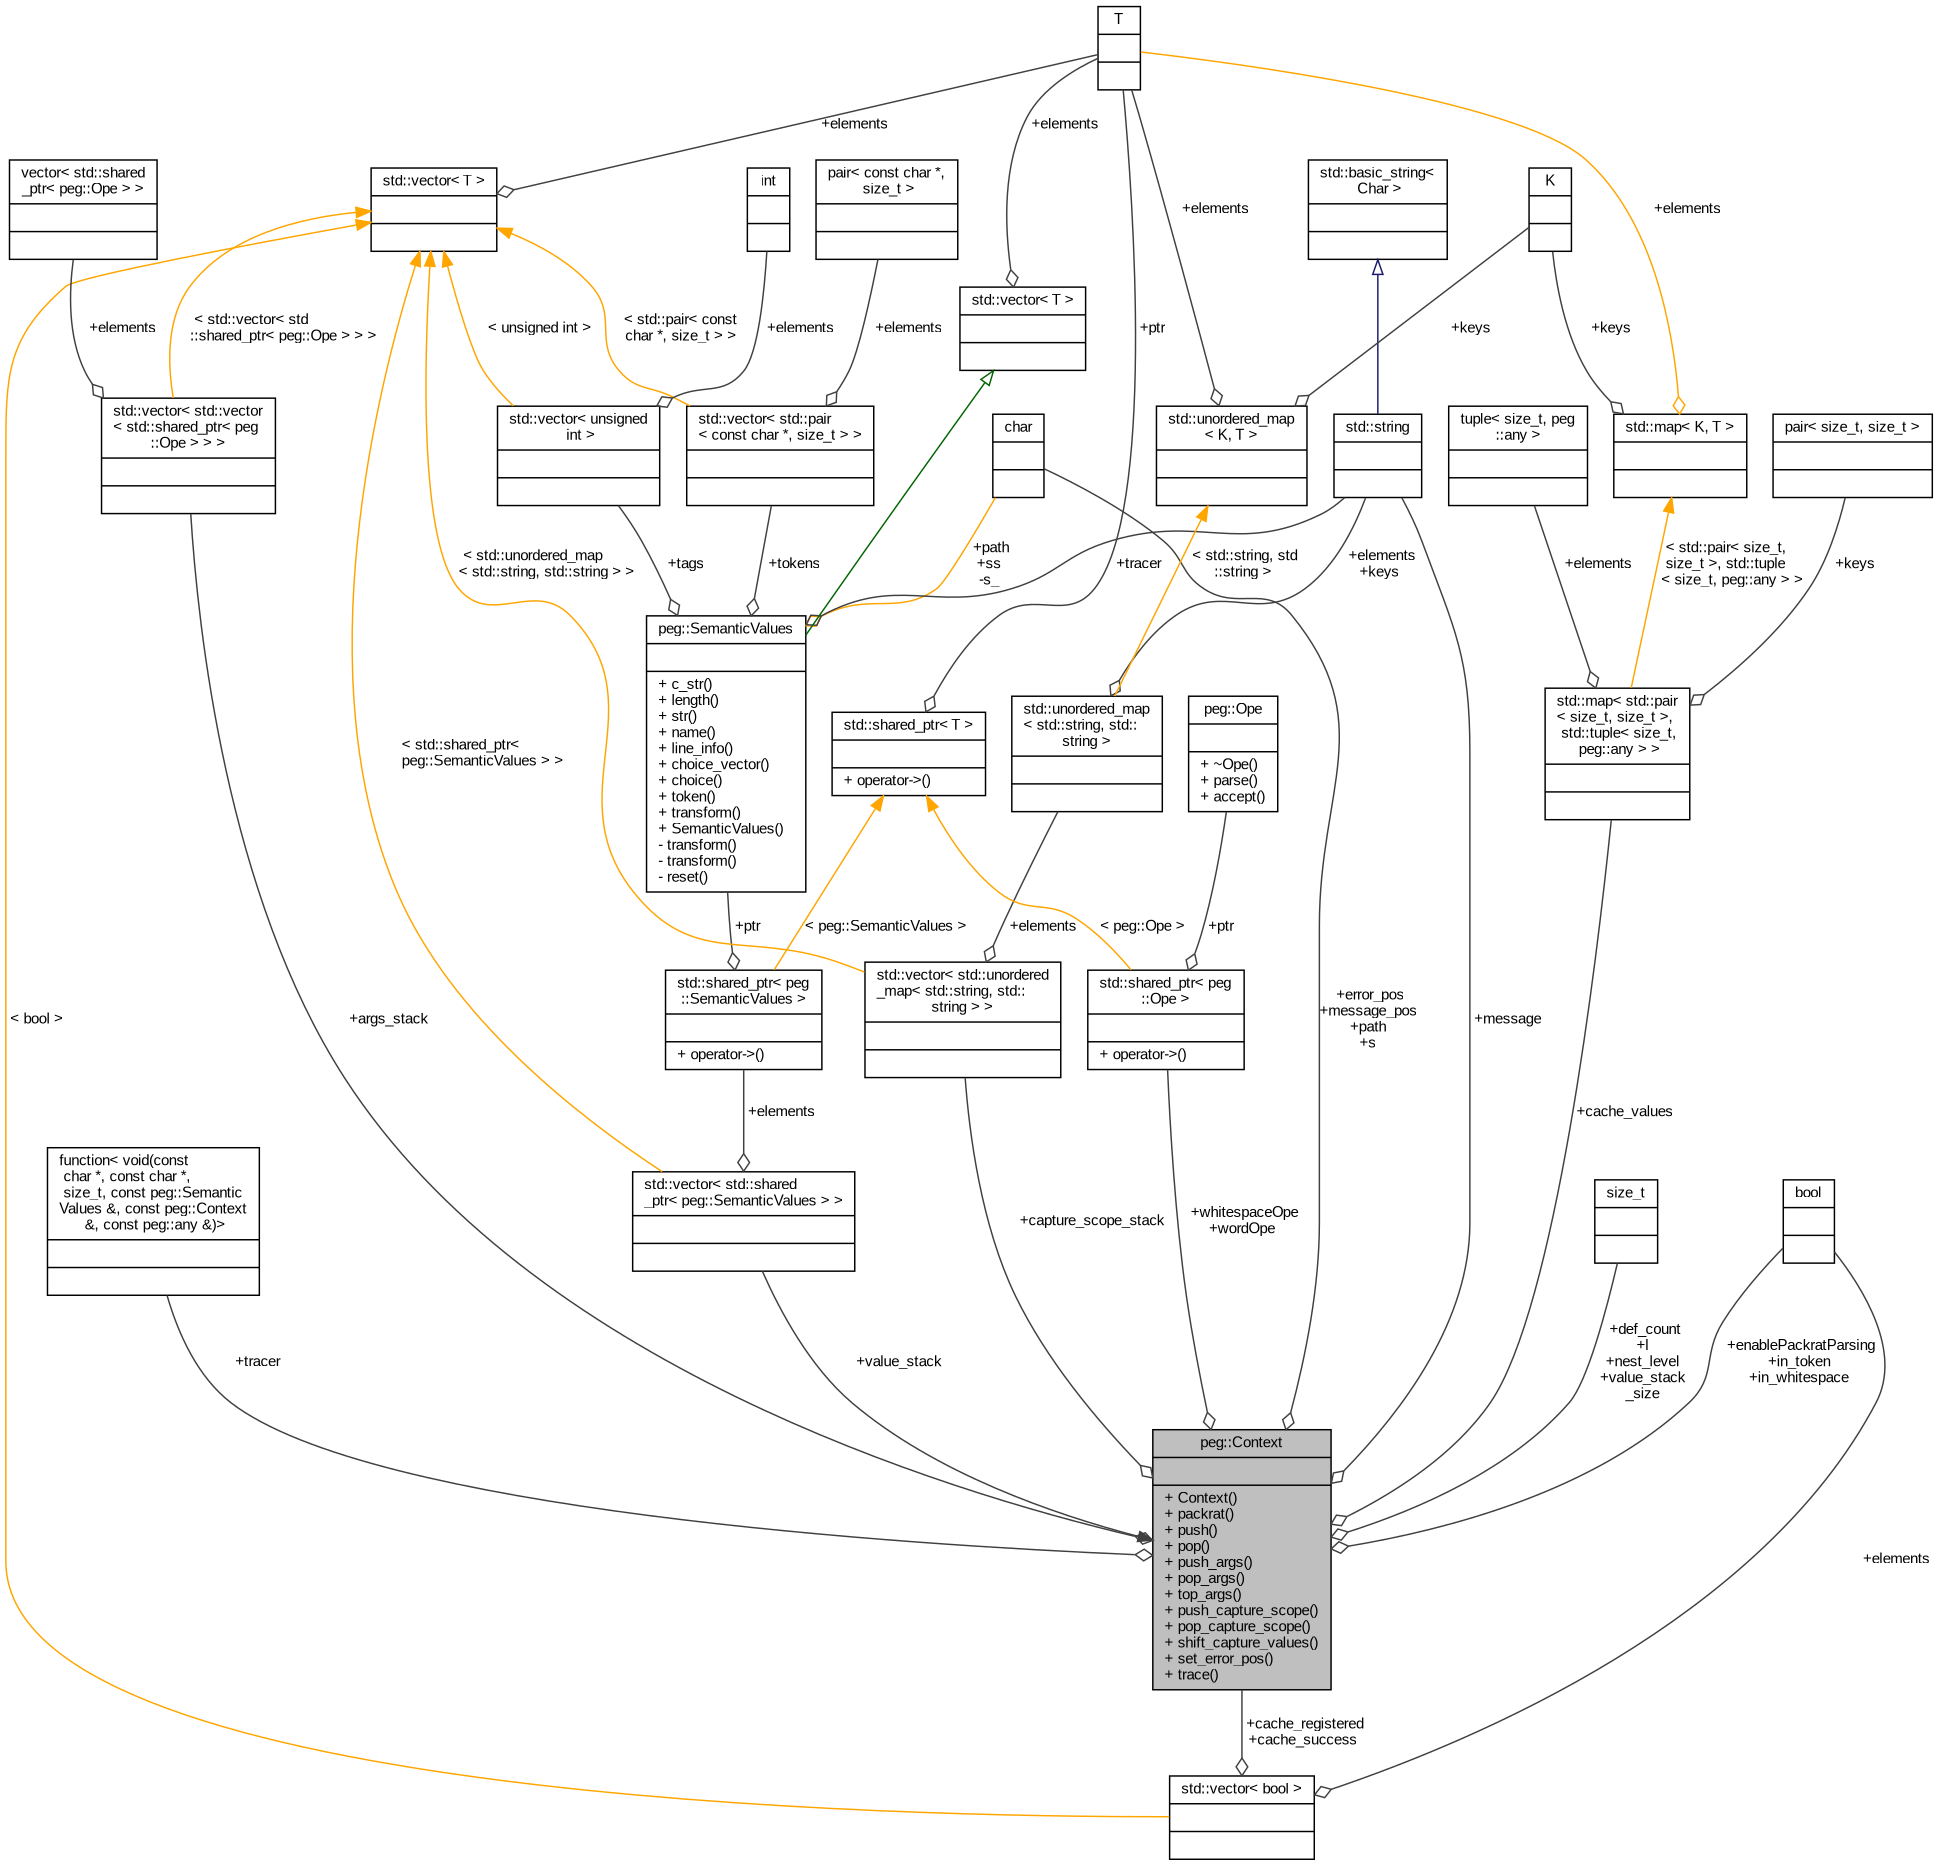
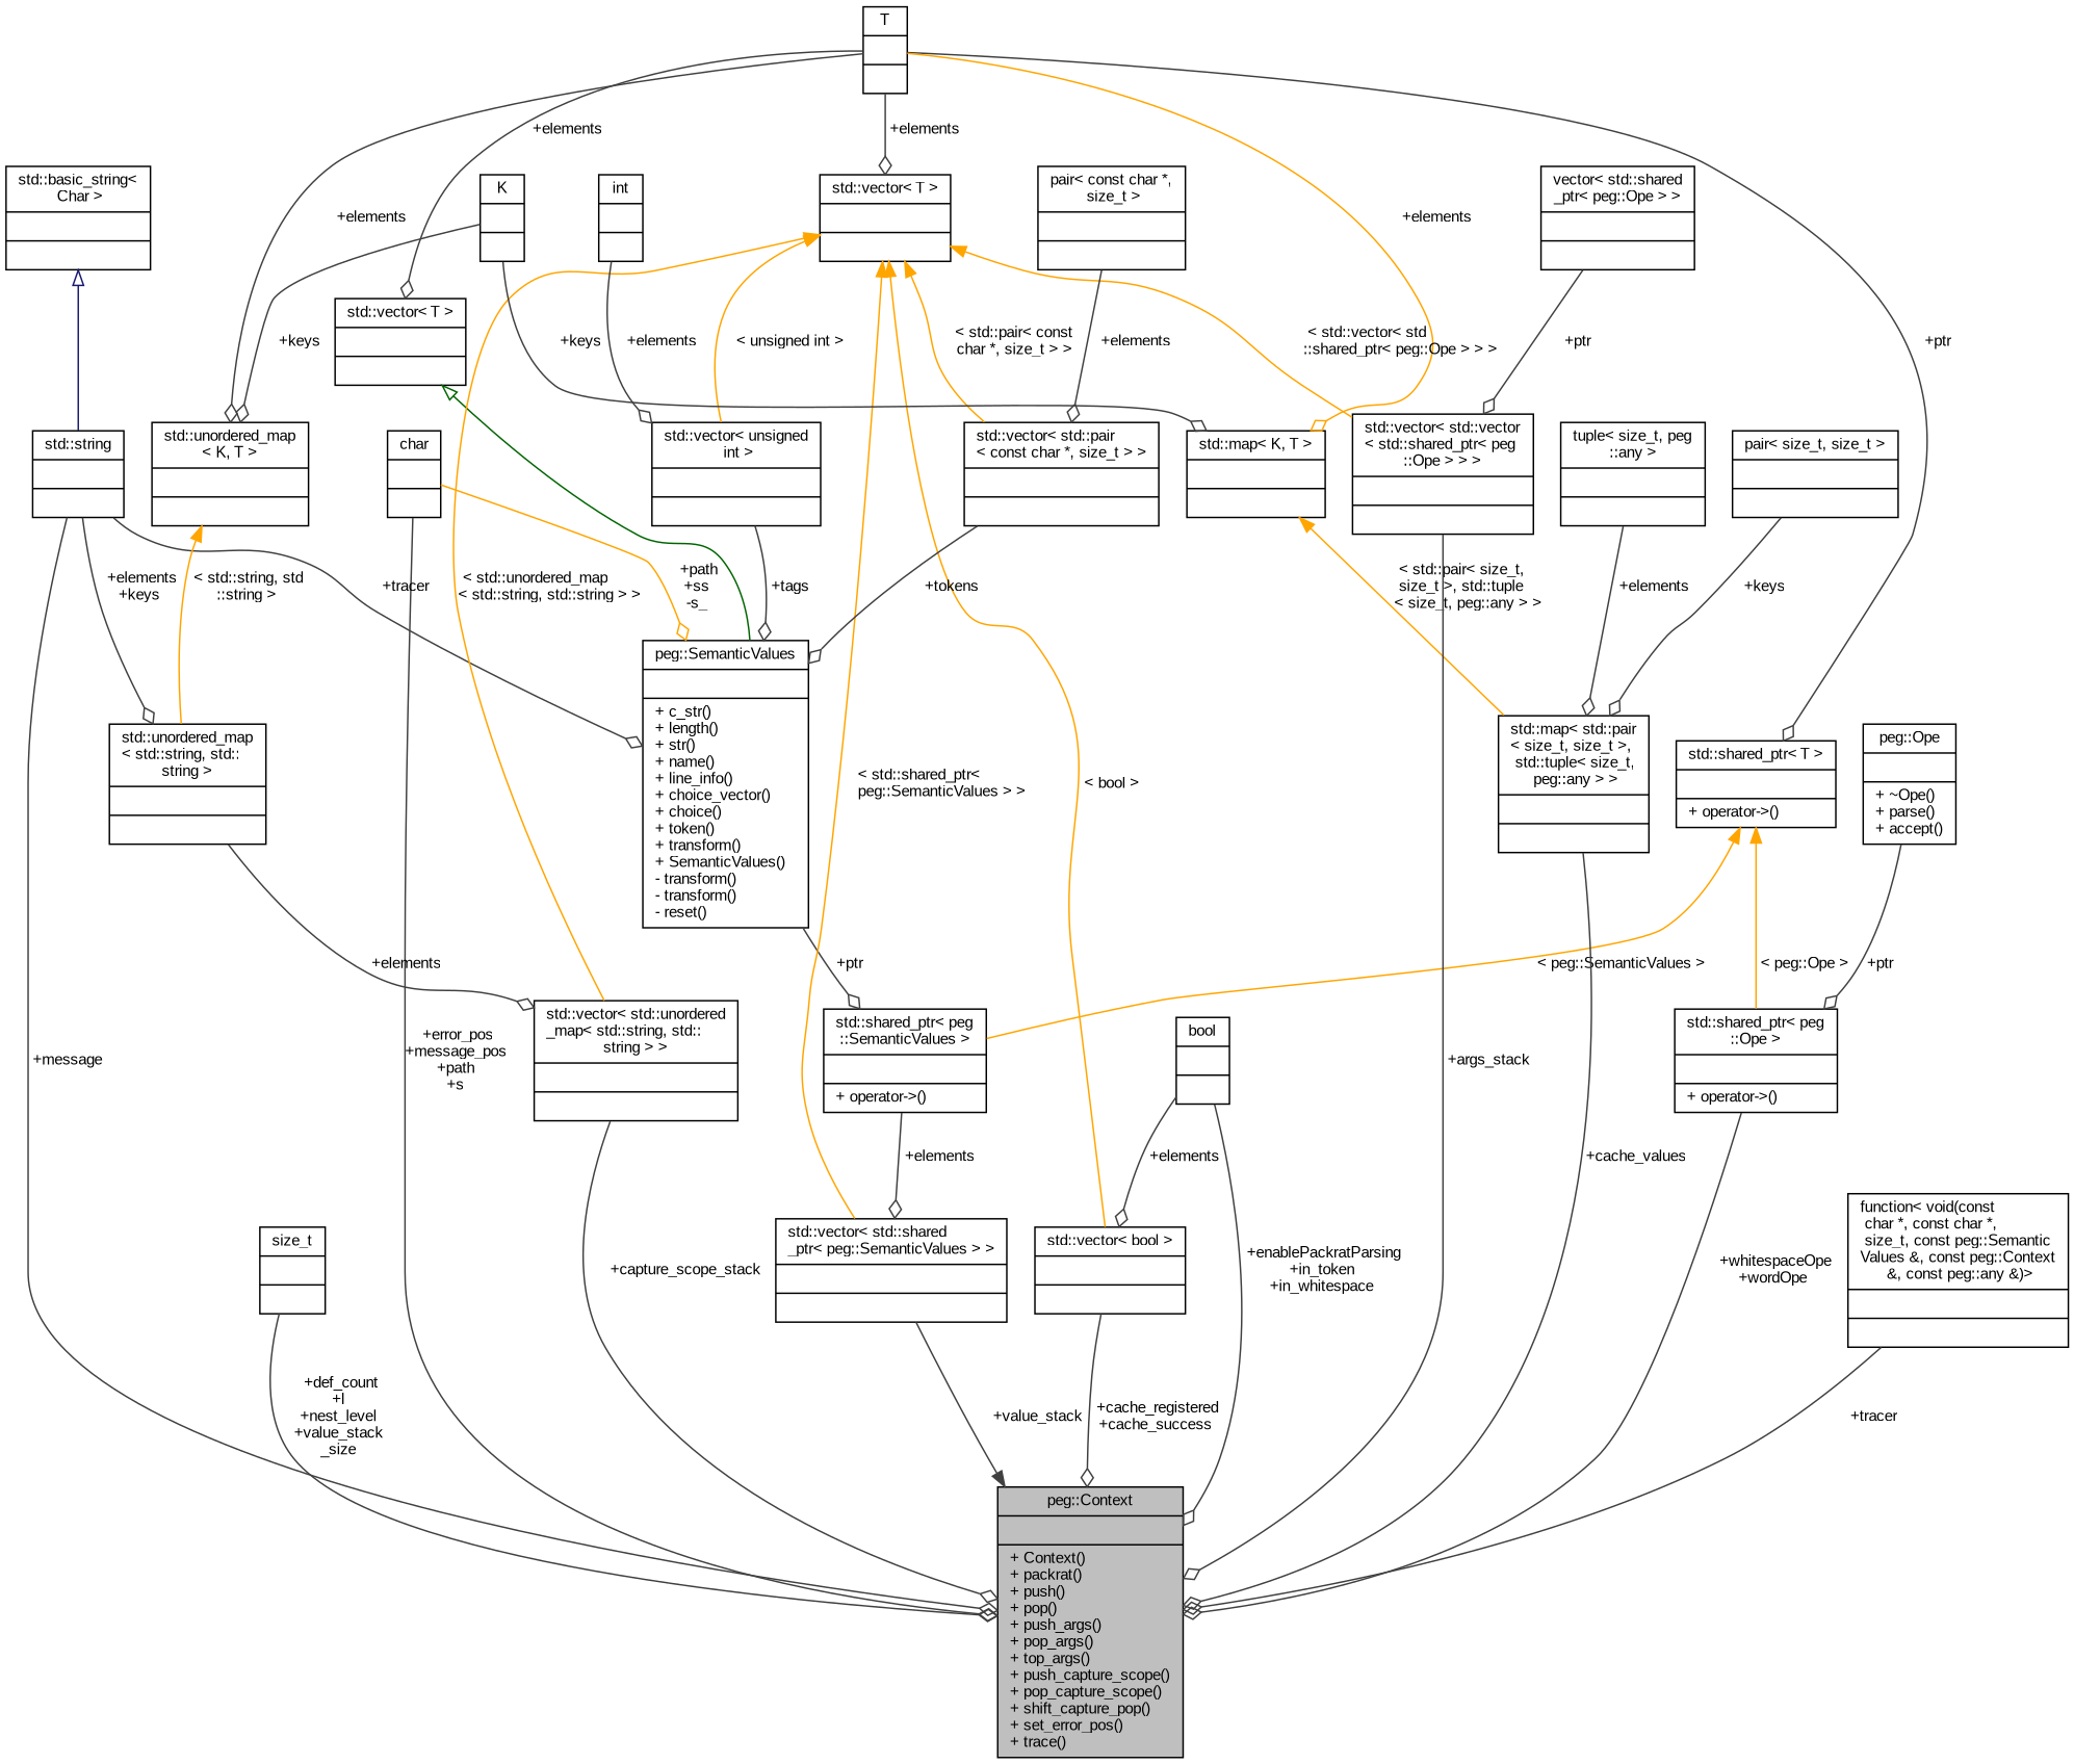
  digraph {
    fontname="Liberation Sans"
    node [color=black fillcolor=white fontname="Liberation Sans" fontsize=10 shape=record style=filled]
    edge [arrowhead=odiamond color=grey25 fontname="Liberation Sans" fontsize=10 labelfontname=Helvetica labelfontsize=10 style=solid]
-   n1 [fillcolor=grey75 fontcolor=black height=0.2 label="{peg::Context\n||+ Context()\l+ packrat()\l+ push()\l+ pop()\l+ push_args()\l+ pop_args()\l+ top_args()\l+ push_capture_scope()\l+ pop_capture_scope()\l+ shift_capture_values()\l+ set_error_pos()\l+ trace()\l}" width=0.4]
+   n1 [fillcolor=grey75 fontcolor=black height=0.2 label="{peg::Context\n||+ Context()\l+ packrat()\l+ push()\l+ pop()\l+ push_args()\l+ pop_args()\l+ top_args()\l+ push_capture_scope()\l+ pop_capture_scope()\l+ shift_capture_pop()\l+ set_error_pos()\l+ trace()\l}" width=0.4]
    n2 [height=0.2 label="{char\n||}" width=0.4]
    n3 [height=0.2 label="{peg::SemanticValues\n||+ c_str()\l+ length()\l+ str()\l+ name()\l+ line_info()\l+ choice_vector()\l+ choice()\l+ token()\l+ transform()\l+ SemanticValues()\l- transform()\l- transform()\l- reset()\l}" width=0.4]
    n4 [height=0.2 label="{std::shared_ptr\< peg\l::SemanticValues \>\n||+ operator-\>()\l}" width=0.4]
    n5 [height=0.2 label="{size_t\n||}" width=0.4]
    n6 [height=0.2 label="{std::string\n||}" width=0.4]
    n7 [height=0.2 label="{std::unordered_map\l\< std::string, std::\lstring \>\n||}" width=0.4]
    n8 [height=0.2 label="{std::vector\< std::unordered\l_map\< std::string, std::\lstring \> \>\n||}" width=0.4]
    n9 [height=0.2 label="{std::basic_string\<\l Char \>\n||}" width=0.4]
    n10 [height=0.2 label="{std::vector\< std::shared\l_ptr\< peg::SemanticValues \> \>\n||}" width=0.4]
    n11 [height=0.2 label="{std::vector\< T \>\n||}" width=0.4]
    n12 [height=0.2 label="{T\n||}" width=0.4]
    n13 [height=0.2 label="{std::vector\< T \>\n||}" width=0.4]
    n14 [height=0.2 label="{std::shared_ptr\< T \>\n||+ operator-\>()\l}" width=0.4]
    n15 [height=0.2 label="{std::unordered_map\l\< K, T \>\n||}" width=0.4]
    n16 [height=0.2 label="{std::map\< K, T \>\n||}" width=0.4]
    n17 [height=0.2 label="{std::vector\< unsigned\l int \>\n||}" width=0.4]
    n18 [height=0.2 label="{std::vector\< std::pair\l\< const char *, size_t \> \>\n||}" width=0.4]
    n19 [height=0.2 label="{std::vector\< std::vector\l\< std::shared_ptr\< peg\l::Ope \> \> \>\n||}" width=0.4]
    n20 [height=0.2 label="{std::vector\< bool \>\n||}" width=0.4]
    n21 [height=0.2 label="{std::shared_ptr\< peg\l::Ope \>\n||+ operator-\>()\l}" width=0.4]
    n22 [height=0.2 label="{std::map\< std::pair\l\< size_t, size_t \>,\l std::tuple\< size_t,\l peg::any \> \>\n||}" width=0.4]
    n23 [height=0.2 label="{int\n||}" width=0.4]
    n24 [height=0.2 label="{pair\< const char *,\l size_t \>\n||}" width=0.4]
    n25 [height=0.2 label="{vector\< std::shared\l_ptr\< peg::Ope \> \>\n||}" width=0.4]
    n26 [height=0.2 label="{bool\n||}" width=0.4]
    n27 [height=0.2 label="{peg::Ope\n||+ ~Ope()\l+ parse()\l+ accept()\l}" width=0.4]
    n28 [height=0.2 label="{K\n||}" width=0.4]
    n29 [height=0.2 label="{pair\< size_t, size_t \>\n||}" width=0.4]
    n30 [height=0.2 label="{tuple\< size_t, peg\l::any \>\n||}" width=0.4]
    n31 [height=0.2 label="{function\< void(const\l char *, const char *,\l size_t, const peg::Semantic\lValues &, const peg::Context\l &, const peg::any &)\>\n||}" width=0.4]
    n2 -> n1 [label=" +error_pos\n+message_pos\n+path\n+s"]
    n2 -> n3 [color=orange label=" +path\n+ss\n-s_"]
    n3 -> n4 [label=" +ptr"]
    n4 -> n10 [label=" +elements"]
    n5 -> n1 [label=" +def_count\n+l\n+nest_level\n+value_stack\l_size"]
    n6 -> n1 [label=" +message"]
    n6 -> n3 [label=" +tracer"]
    n6 -> n7 [label=" +elements\n+keys"]
    n7 -> n8 [label=" +elements"]
    n8 -> n1 [label=" +capture_scope_stack"]
    n9 -> n6 [arrowtail=onormal color=midnightblue dir=back arrowhead=""]
    n10 -> n1 [arrowhead=normal label=" +value_stack"]
    n11 -> n3 [arrowtail=onormal color=darkgreen dir=back arrowhead=""]
    n12 -> n11 [label=" +elements"]
    n12 -> n13 [label=" +elements"]
    n12 -> n14 [label=" +ptr"]
    n12 -> n15 [label=" +elements"]
    n12 -> n16 [color=orange label=" +elements"]
    n13 -> n8 [color=orange dir=back label=" \< std::unordered_map\l\< std::string, std::string \> \>" arrowhead=""]
    n13 -> n10 [color=orange dir=back label=" \< std::shared_ptr\<\l peg::SemanticValues \> \>" arrowhead=""]
    n13 -> n17 [color=orange dir=back label=" \< unsigned int \>" arrowhead=""]
    n13 -> n18 [color=orange dir=back label=" \< std::pair\< const\l char *, size_t \> \>" arrowhead=""]
    n13 -> n19 [color=orange dir=back label=" \< std::vector\< std\l::shared_ptr\< peg::Ope \> \> \>" arrowhead=""]
    n13 -> n20 [color=orange dir=back label=" \< bool \>" arrowhead=""]
    n14 -> n4 [color=orange dir=back label=" \< peg::SemanticValues \>" arrowhead=""]
    n14 -> n21 [color=orange dir=back label=" \< peg::Ope \>" arrowhead=""]
    n15 -> n7 [color=orange dir=back label=" \< std::string, std\l::string \>" arrowhead=""]
    n16 -> n22 [color=orange dir=back label=" \< std::pair\< size_t,\l size_t \>, std::tuple\l\< size_t, peg::any \> \>" arrowhead=""]
    n17 -> n3 [label=" +tags"]
    n18 -> n3 [label=" +tokens"]
    n19 -> n1 [label=" +args_stack"]
-   n1 -> n20 [label=" +cache_registered\n+cache_success"]
+   n20 -> n1 [label=" +cache_registered\n+cache_success"]
    n21 -> n1 [label=" +whitespaceOpe\n+wordOpe"]
    n22 -> n1 [label=" +cache_values"]
    n23 -> n17 [label=" +elements"]
    n24 -> n18 [label=" +elements"]
-   n25 -> n19 [label=" +elements"]
+   n25 -> n19 [label=" +ptr"]
    n26 -> n1 [label=" +enablePackratParsing\n+in_token\n+in_whitespace"]
    n26 -> n20 [label=" +elements"]
    n27 -> n21 [label=" +ptr"]
    n28 -> n15 [label=" +keys"]
    n28 -> n16 [label=" +keys"]
    n29 -> n22 [label=" +keys"]
    n30 -> n22 [label=" +elements"]
    n31 -> n1 [label=" +tracer"]
  }
